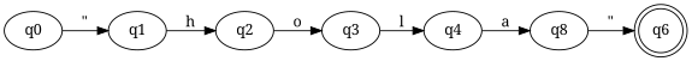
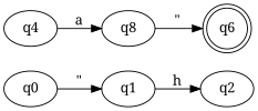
  digraph {
    fontname="Noto Serif"
    rankdir=LR
    node [fontname="Noto Serif"]
    edge [fontname="Noto Serif"]
    q0
    q1
    q2
-   q3
    q4
    n6 [label=q8]
    q6 [shape=doublecircle]
    q0 -> q1 [label="\""]
    q1 -> q2 [label=h]
-   q2 -> q3 [label=o]
-   q3 -> q4 [label=l]
    q4 -> n6 [label=a]
    n6 -> q6 [label="\""]
  }
